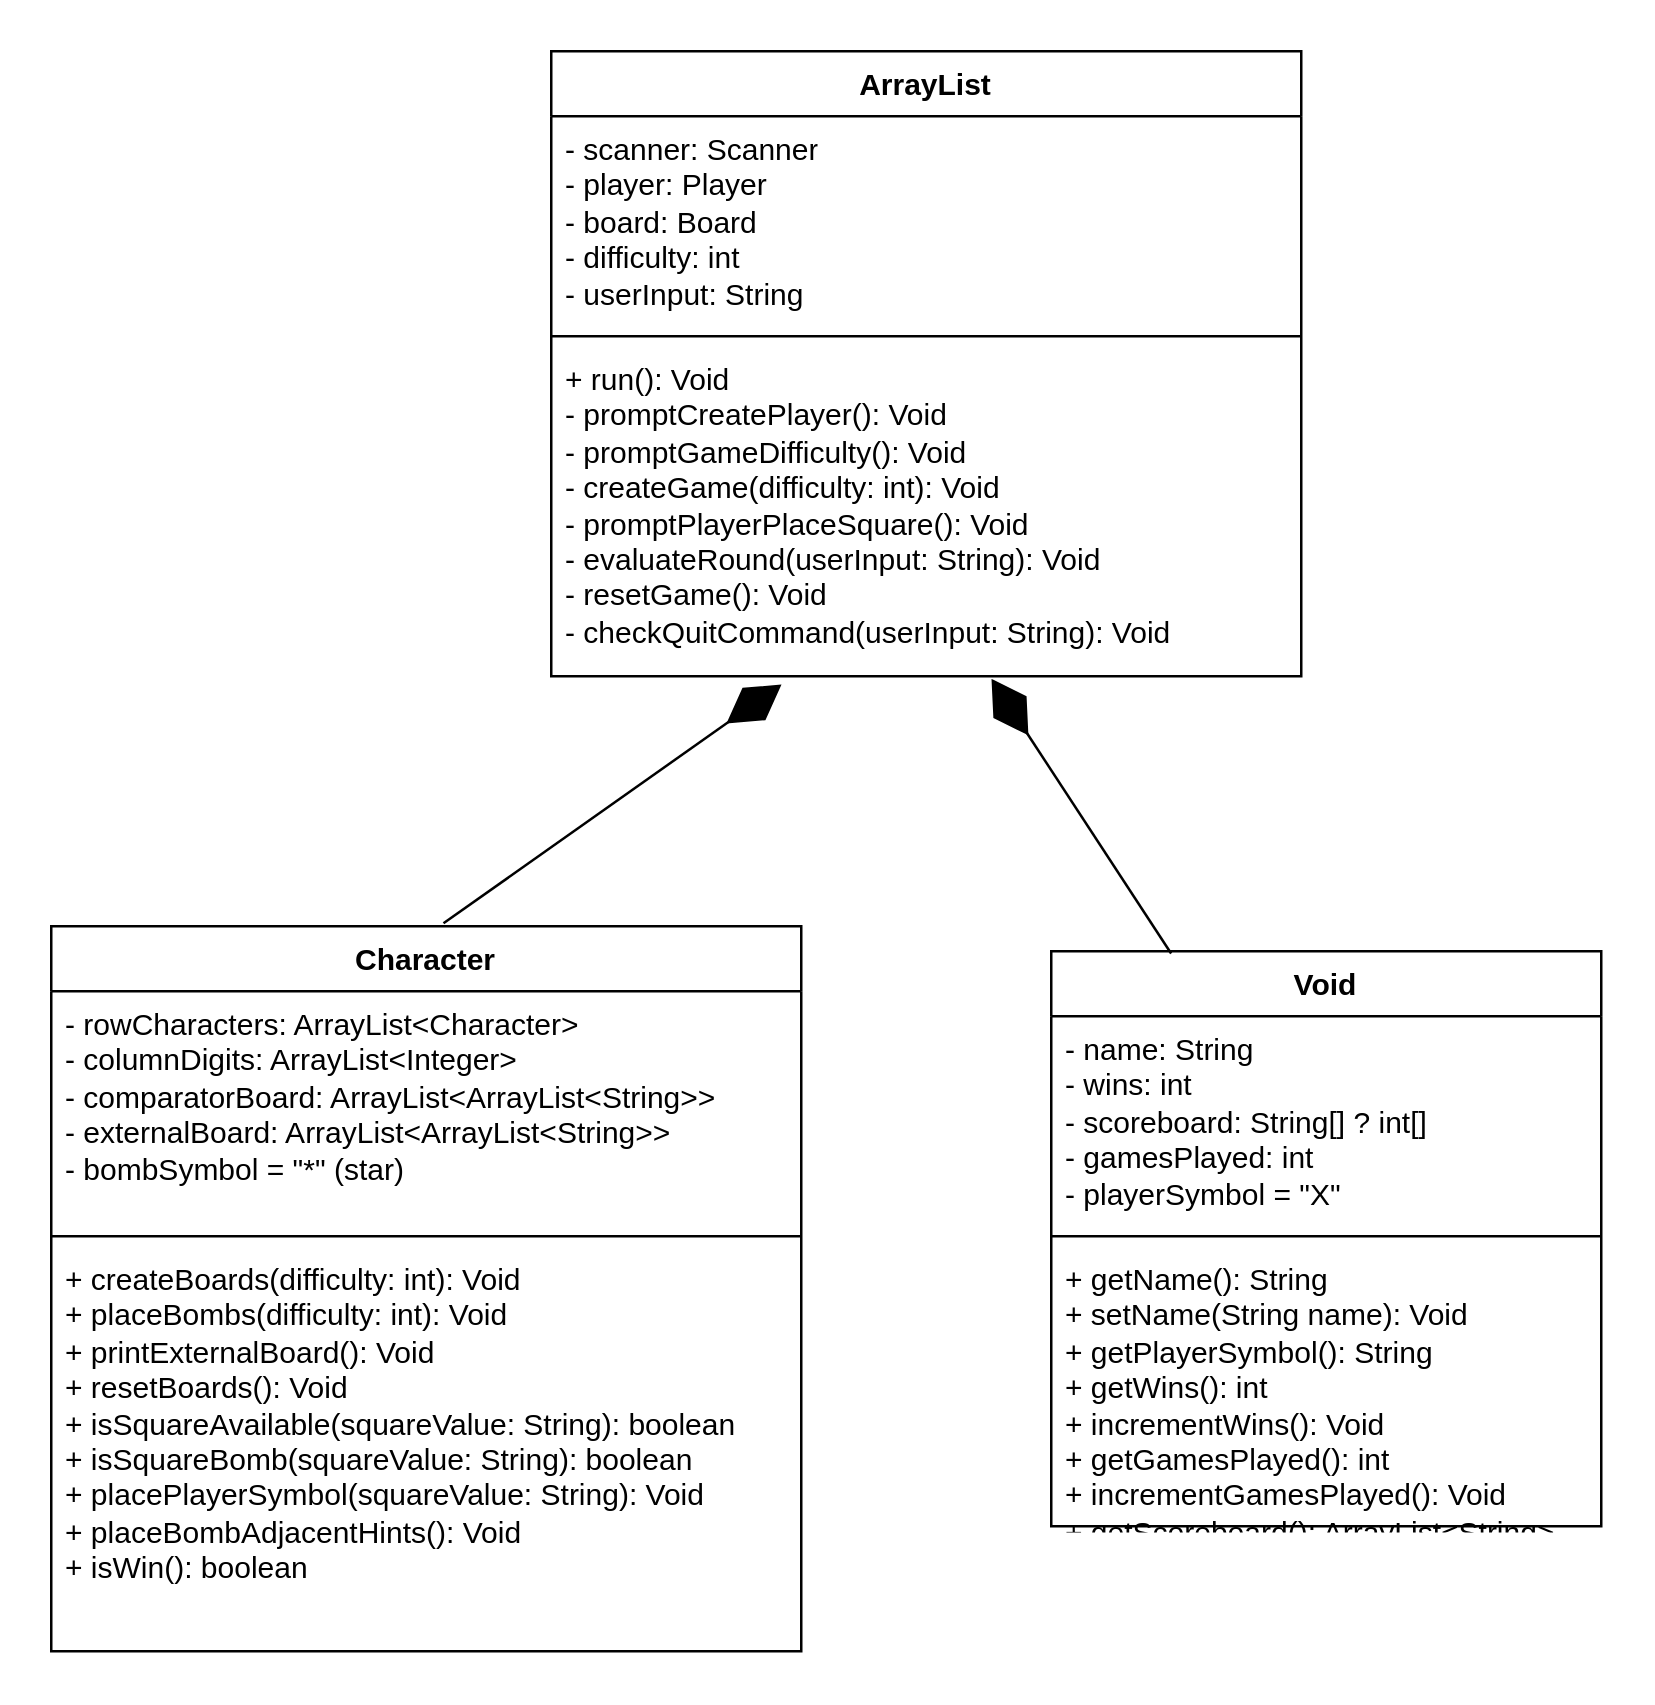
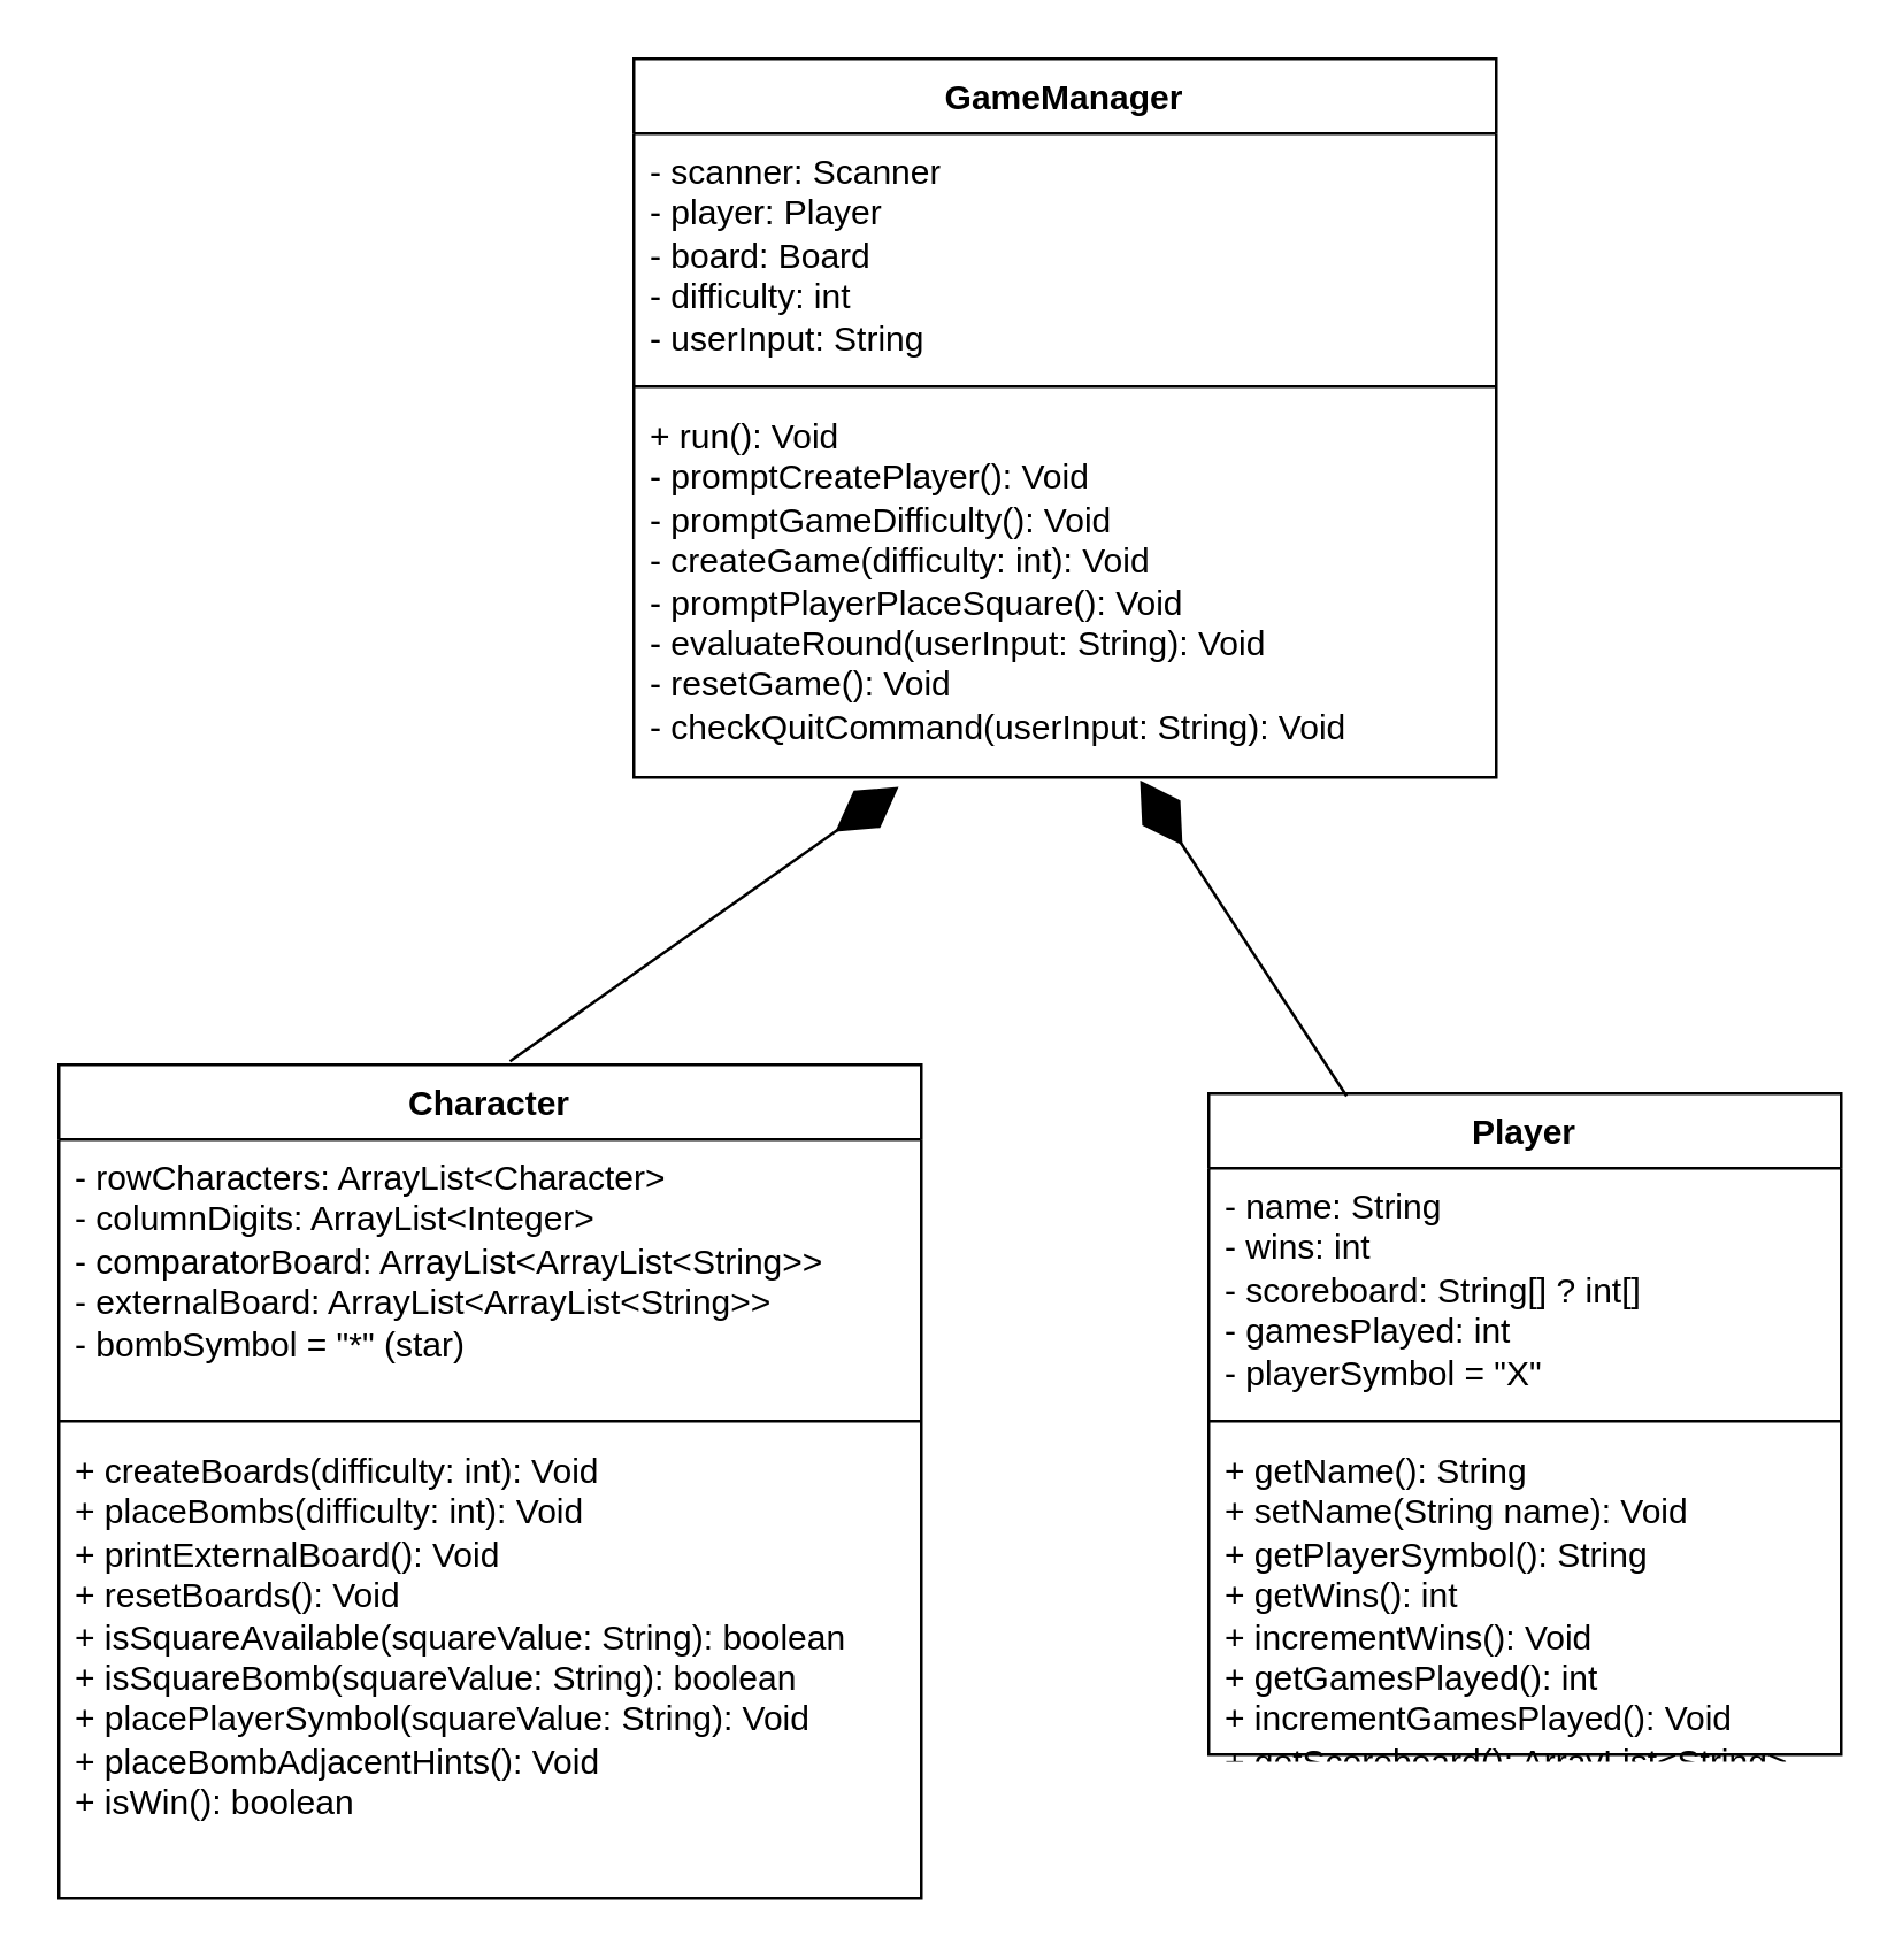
  <mxCell id="0" />
  <mxCell id="1" parent="0" />
- <mxCell id="2" value="Void" style="swimlane;fontStyle=1;align=center;verticalAlign=top;childLayout=stackLayout;horizontal=1;startSize=26;horizontalStack=0;resizeParent=1;resizeParentMax=0;resizeLast=0;collapsible=1;marginBottom=0;whiteSpace=wrap;html=1;" vertex="1" parent="1"><mxGeometry x="420" y="380" width="220" height="230" as="geometry" /></mxCell>
+ <mxCell id="2" value="Player" style="swimlane;fontStyle=1;align=center;verticalAlign=top;childLayout=stackLayout;horizontal=1;startSize=26;horizontalStack=0;resizeParent=1;resizeParentMax=0;resizeLast=0;collapsible=1;marginBottom=0;whiteSpace=wrap;html=1;" vertex="1" parent="1"><mxGeometry x="420" y="380" width="220" height="230" as="geometry" /></mxCell>
  <mxCell id="3" value="- name: String&lt;div&gt;- wins: int&lt;/div&gt;&lt;div&gt;- scoreboard: String[] ? int[]&lt;/div&gt;&lt;div&gt;- gamesPlayed: int&lt;/div&gt;&lt;div&gt;- playerSymbol = &quot;X&quot;&lt;/div&gt;" style="text;strokeColor=none;fillColor=none;align=left;verticalAlign=top;spacingLeft=4;spacingRight=4;overflow=hidden;rotatable=0;points=[[0,0.5],[1,0.5]];portConstraint=eastwest;whiteSpace=wrap;html=1;" vertex="1" parent="2"><mxGeometry y="26" width="220" height="84" as="geometry" /></mxCell>
  <mxCell id="4" value="" style="line;strokeWidth=1;fillColor=none;align=left;verticalAlign=middle;spacingTop=-1;spacingLeft=3;spacingRight=3;rotatable=0;labelPosition=right;points=[];portConstraint=eastwest;strokeColor=inherit;" vertex="1" parent="2"><mxGeometry y="110" width="220" height="8" as="geometry" /></mxCell>
  <mxCell id="5" value="+ getName(): String&lt;div&gt;+ setName(String name): Void&lt;/div&gt;&lt;div&gt;+ getPlayerSymbol(): String&lt;/div&gt;&lt;div&gt;+ getWins(): int&lt;/div&gt;&lt;div&gt;+ incrementWins(): Void&lt;/div&gt;&lt;div&gt;+ getGamesPlayed(): int&lt;/div&gt;&lt;div&gt;+ incrementGamesPlayed(): Void&lt;/div&gt;&lt;div&gt;+ getScoreboard(): ArrayList&amp;lt;String&amp;gt;&lt;/div&gt;" style="text;strokeColor=none;fillColor=none;align=left;verticalAlign=top;spacingLeft=4;spacingRight=4;overflow=hidden;rotatable=0;points=[[0,0.5],[1,0.5]];portConstraint=eastwest;whiteSpace=wrap;html=1;" vertex="1" parent="2"><mxGeometry y="118" width="220" height="112" as="geometry" /></mxCell>
  <mxCell id="6" value="Character" style="swimlane;fontStyle=1;align=center;verticalAlign=top;childLayout=stackLayout;horizontal=1;startSize=26;horizontalStack=0;resizeParent=1;resizeParentMax=0;resizeLast=0;collapsible=1;marginBottom=0;whiteSpace=wrap;html=1;" vertex="1" parent="1"><mxGeometry x="20" y="370" width="300" height="290" as="geometry" /></mxCell>
  <mxCell id="7" value="- rowCharacters: ArrayList&amp;lt;Character&amp;gt;&lt;div&gt;- columnDigits: ArrayList&amp;lt;Integer&amp;gt;&lt;/div&gt;&lt;div&gt;- comparatorBoard: ArrayList&amp;lt;ArrayList&amp;lt;String&amp;gt;&amp;gt;&lt;/div&gt;&lt;div&gt;- externalBoard: ArrayList&amp;lt;ArrayList&amp;lt;String&amp;gt;&amp;gt;&lt;/div&gt;&lt;div&gt;- bombSymbol = &quot;*&quot; (star)&lt;/div&gt;" style="text;strokeColor=none;fillColor=none;align=left;verticalAlign=top;spacingLeft=4;spacingRight=4;overflow=hidden;rotatable=0;points=[[0,0.5],[1,0.5]];portConstraint=eastwest;whiteSpace=wrap;html=1;" vertex="1" parent="6"><mxGeometry y="26" width="300" height="94" as="geometry" /></mxCell>
  <mxCell id="8" value="" style="line;strokeWidth=1;fillColor=none;align=left;verticalAlign=middle;spacingTop=-1;spacingLeft=3;spacingRight=3;rotatable=0;labelPosition=right;points=[];portConstraint=eastwest;strokeColor=inherit;" vertex="1" parent="6"><mxGeometry y="120" width="300" height="8" as="geometry" /></mxCell>
  <mxCell id="9" value="+ createBoards(difficulty: int): Void&lt;div&gt;+ placeBombs(difficulty: int): Void&lt;/div&gt;&lt;div&gt;+ printExternalBoard(): Void&lt;/div&gt;&lt;div&gt;+ resetBoards(): Void&lt;/div&gt;&lt;div&gt;+ isSquareAvailable(squareValue: String): boolean&lt;/div&gt;&lt;div&gt;+ isSquareBomb(squareValue: String): boolean&lt;/div&gt;&lt;div&gt;+ placePlayerSymbol(squareValue: String): Void&lt;/div&gt;&lt;div&gt;+ placeBombAdjacentHints(): Void&lt;/div&gt;&lt;div&gt;+ isWin(): boolean&lt;/div&gt;&lt;div&gt;&lt;br&gt;&lt;/div&gt;" style="text;strokeColor=none;fillColor=none;align=left;verticalAlign=top;spacingLeft=4;spacingRight=4;overflow=hidden;rotatable=0;points=[[0,0.5],[1,0.5]];portConstraint=eastwest;whiteSpace=wrap;html=1;" vertex="1" parent="6"><mxGeometry y="128" width="300" height="162" as="geometry" /></mxCell>
- <mxCell id="10" value="ArrayList" style="swimlane;fontStyle=1;align=center;verticalAlign=top;childLayout=stackLayout;horizontal=1;startSize=26;horizontalStack=0;resizeParent=1;resizeParentMax=0;resizeLast=0;collapsible=1;marginBottom=0;whiteSpace=wrap;html=1;" vertex="1" parent="1"><mxGeometry x="220" y="20" width="300" height="250" as="geometry" /></mxCell>
+ <mxCell id="10" value="GameManager" style="swimlane;fontStyle=1;align=center;verticalAlign=top;childLayout=stackLayout;horizontal=1;startSize=26;horizontalStack=0;resizeParent=1;resizeParentMax=0;resizeLast=0;collapsible=1;marginBottom=0;whiteSpace=wrap;html=1;" vertex="1" parent="1"><mxGeometry x="220" y="20" width="300" height="250" as="geometry" /></mxCell>
  <mxCell id="11" value="- scanner: Scanner&lt;div&gt;- player: Player&lt;/div&gt;&lt;div&gt;- board: Board&lt;/div&gt;&lt;div&gt;- difficulty: int&lt;/div&gt;&lt;div&gt;- userInput: String&lt;/div&gt;" style="text;strokeColor=none;fillColor=none;align=left;verticalAlign=top;spacingLeft=4;spacingRight=4;overflow=hidden;rotatable=0;points=[[0,0.5],[1,0.5]];portConstraint=eastwest;whiteSpace=wrap;html=1;" vertex="1" parent="10"><mxGeometry y="26" width="300" height="84" as="geometry" /></mxCell>
  <mxCell id="12" value="" style="line;strokeWidth=1;fillColor=none;align=left;verticalAlign=middle;spacingTop=-1;spacingLeft=3;spacingRight=3;rotatable=0;labelPosition=right;points=[];portConstraint=eastwest;strokeColor=inherit;" vertex="1" parent="10"><mxGeometry y="110" width="300" height="8" as="geometry" /></mxCell>
  <mxCell id="13" value="+ run(): Void&lt;div&gt;- promptCreatePlayer(): Void&lt;/div&gt;&lt;div&gt;- promptGameDifficulty(): Void&lt;/div&gt;&lt;div&gt;- createGame(difficulty: int): Void&lt;/div&gt;&lt;div&gt;- promptPlayerPlaceSquare(): Void&lt;/div&gt;&lt;div&gt;- evaluateRound(userInput: String): Void&lt;/div&gt;&lt;div&gt;- resetGame(): Void&lt;/div&gt;&lt;div&gt;- checkQuitCommand(userInput: String): Void&lt;/div&gt;" style="text;strokeColor=none;fillColor=none;align=left;verticalAlign=top;spacingLeft=4;spacingRight=4;overflow=hidden;rotatable=0;points=[[0,0.5],[1,0.5]];portConstraint=eastwest;whiteSpace=wrap;html=1;" vertex="1" parent="10"><mxGeometry y="118" width="300" height="132" as="geometry" /></mxCell>
  <mxCell id="14" value="" style="endArrow=diamondThin;endFill=1;endSize=24;html=1;rounded=0;exitX=0.523;exitY=-0.004;exitDx=0;exitDy=0;exitPerimeter=0;entryX=0.307;entryY=1.025;entryDx=0;entryDy=0;entryPerimeter=0;" edge="1" parent="1" source="6" target="13"><mxGeometry width="160" relative="1" as="geometry"><mxPoint x="430" y="450" as="sourcePoint" /><mxPoint x="380" y="320" as="targetPoint" /></mxGeometry></mxCell>
  <mxCell id="15" value="" style="endArrow=diamondThin;endFill=1;endSize=24;html=1;rounded=0;entryX=0.587;entryY=1.008;entryDx=0;entryDy=0;entryPerimeter=0;exitX=0.218;exitY=0.004;exitDx=0;exitDy=0;exitPerimeter=0;" edge="1" parent="1" source="2" target="13"><mxGeometry width="160" relative="1" as="geometry"><mxPoint x="430" y="360" as="sourcePoint" /><mxPoint x="590" y="360" as="targetPoint" /></mxGeometry></mxCell>
